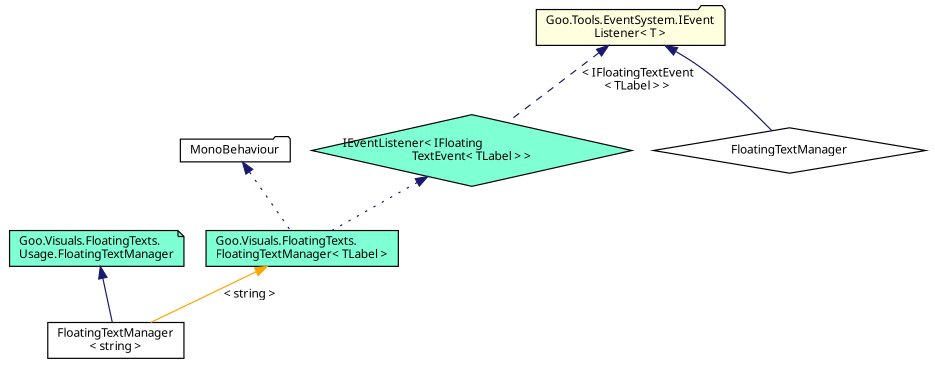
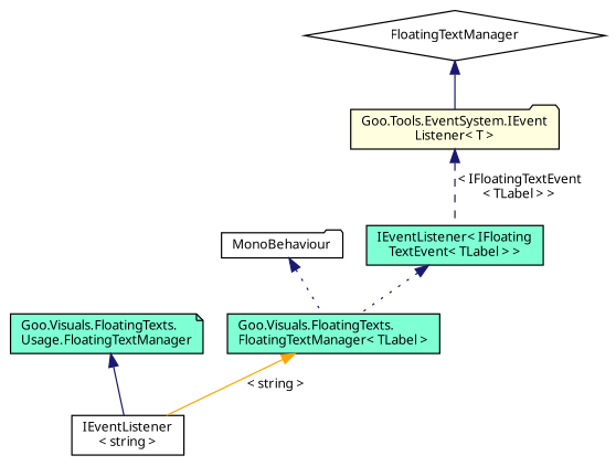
  digraph {
    node [color=black fillcolor=aquamarine fontname=Calibrii fontsize=10 shape=box style=filled]
    edge [color=midnightblue dir=back fontname=Calibrii fontsize=10 labelfontname=Calibrii labelfontsize=10 style=solid]
    n1 [fontcolor=black height=0.2 label="Goo.Visuals.FloatingTexts.\lUsage.FloatingTextManager" shape=note width=0.4]
-   n2 [fillcolor=white height=0.2 label="FloatingTextManager\l\< string \>" width=0.4]
+   n2 [fillcolor=white height=0.2 label="IEventListener\l\< string \>" width=0.4]
    n3 [height=0.2 label="Goo.Visuals.FloatingTexts.\lFloatingTextManager\< TLabel \>" width=0.4]
    n4 [fillcolor=white height=0.2 label=MonoBehaviour shape=folder width=0.4]
-   n5 [height=0.2 label="IEventListener\< IFloating\lTextEvent\< TLabel \> \>" shape=diamond width=0.4]
+   n5 [height=0.2 label="IEventListener\< IFloating\lTextEvent\< TLabel \> \>" width=0.4]
    n6 [fillcolor=lightyellow height=0.2 label="Goo.Tools.EventSystem.IEvent\lListener\< T \>" shape=folder width=0.4]
    n7 [fillcolor=white height=0.2 label=FloatingTextManager shape=diamond width=0.4]
    n1 -> n2
    n3 -> n2 [color=orange label=" \< string \>"]
    n4 -> n3 [style=dotted]
    n5 -> n3 [style=dotted]
    n6 -> n5 [label=" \< IFloatingTextEvent\l\< TLabel \> \>" style=dashed]
-   n6 -> n7
+   n7 -> n6
  }
